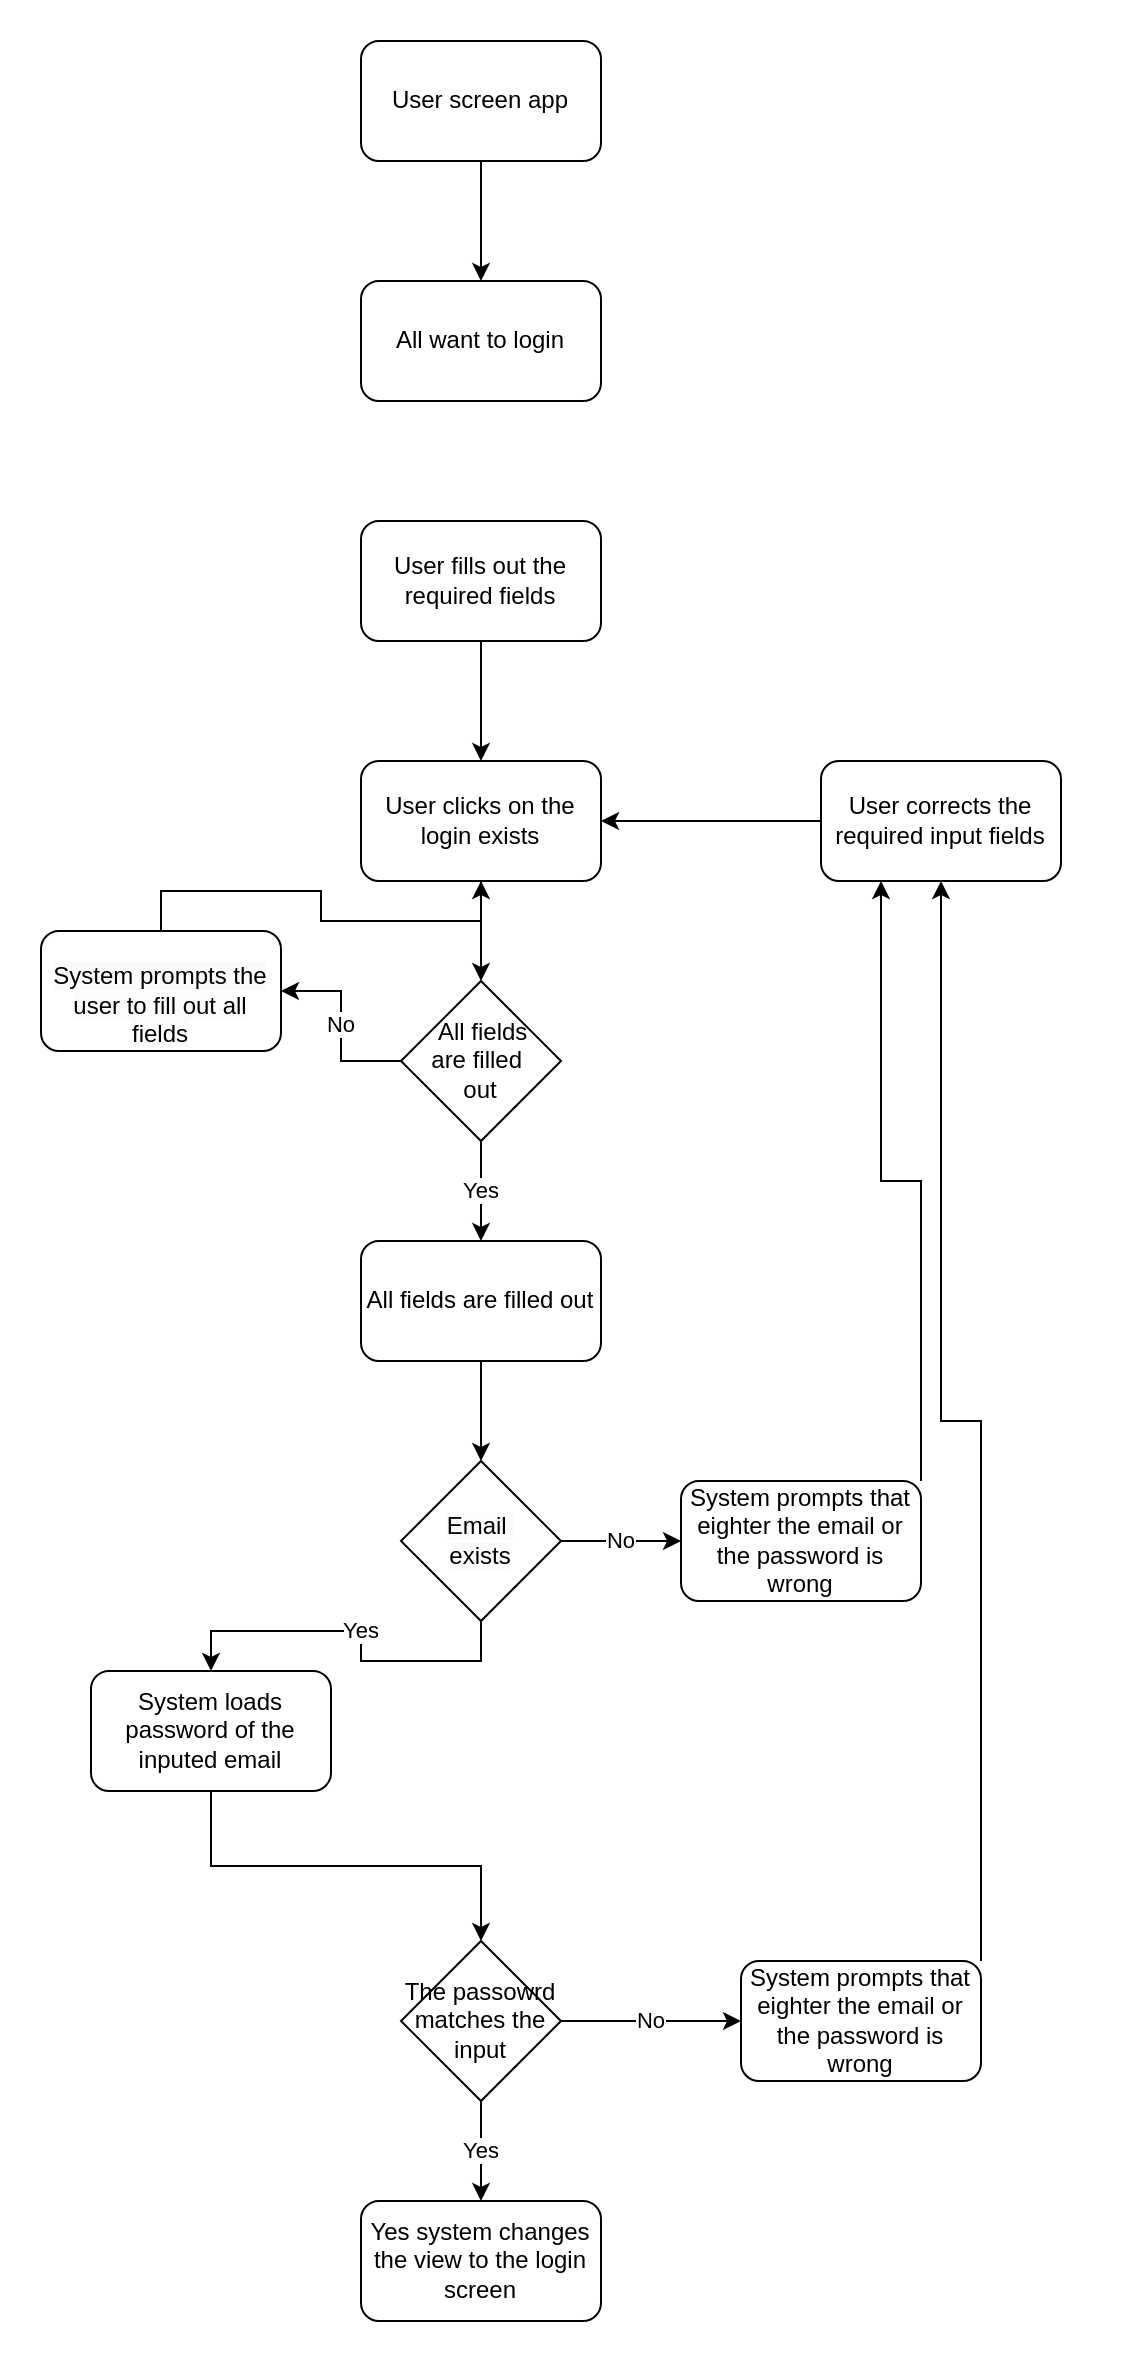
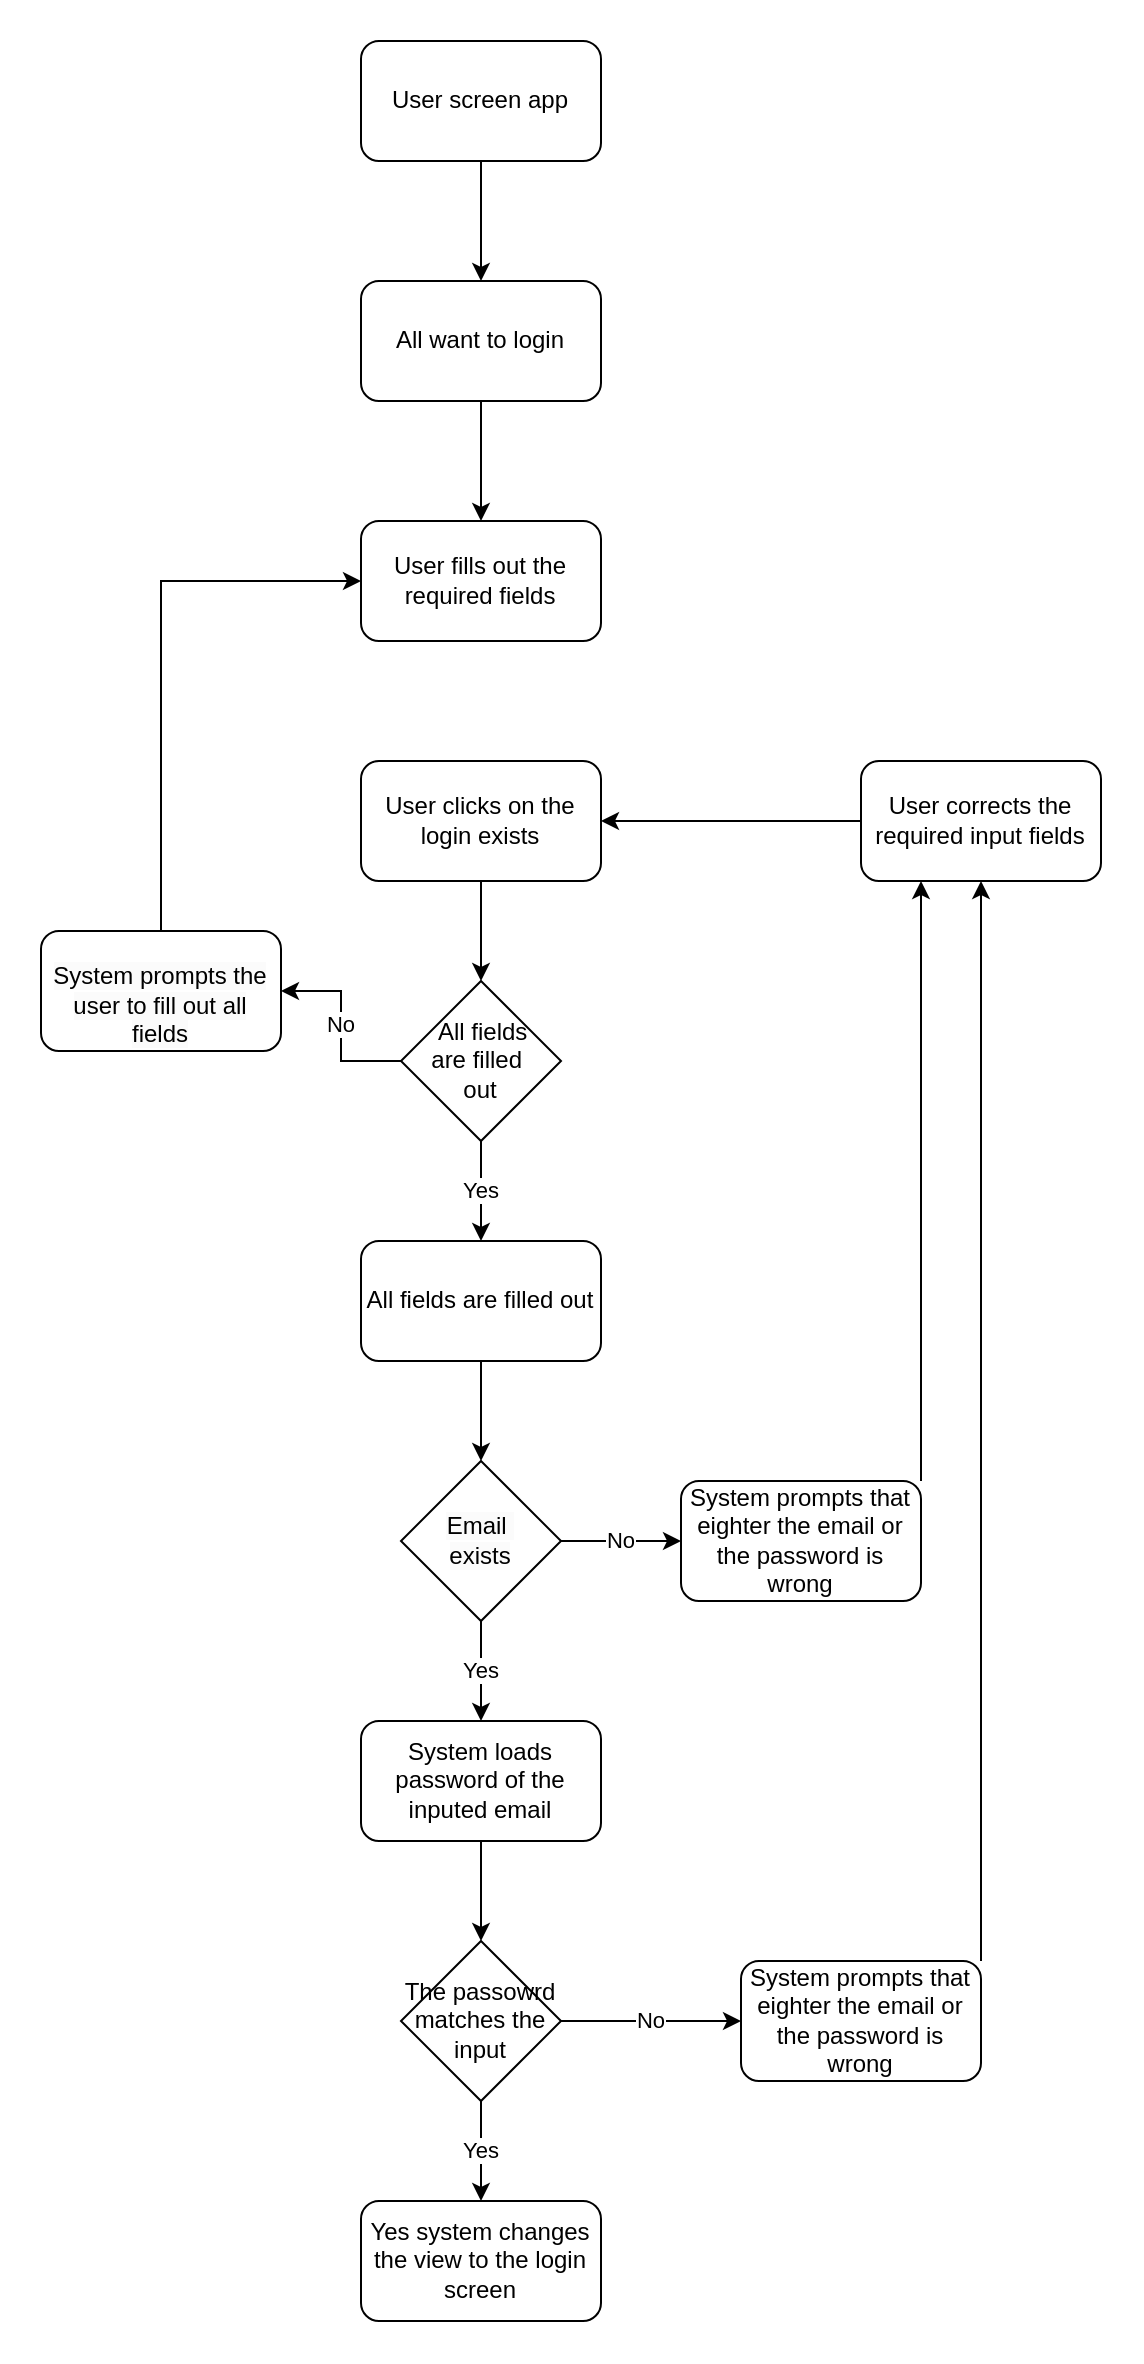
  <mxCell id="0" />
  <mxCell id="1" parent="0" />
  <mxCell id="2" style="edgeStyle=orthogonalEdgeStyle;rounded=0;orthogonalLoop=1;jettySize=auto;html=1;exitX=0.5;exitY=1;exitDx=0;exitDy=0;entryX=0.5;entryY=0;entryDx=0;entryDy=0;" parent="1" source="3" target="5" edge="1"><mxGeometry relative="1" as="geometry" /></mxCell>
  <mxCell id="3" value="User screen app" style="rounded=1;whiteSpace=wrap;html=1;" parent="1" vertex="1"><mxGeometry x="180" y="20" width="120" height="60" as="geometry" /></mxCell>
+ <mxCell id="4" style="edgeStyle=orthogonalEdgeStyle;rounded=0;orthogonalLoop=1;jettySize=auto;html=1;exitX=0.5;exitY=1;exitDx=0;exitDy=0;entryX=0.5;entryY=0;entryDx=0;entryDy=0;" edge="1" parent="1" source="5" target="7"><mxGeometry relative="1" as="geometry" /></mxCell>
  <mxCell id="5" value="All want to login" style="rounded=1;whiteSpace=wrap;html=1;" parent="1" vertex="1"><mxGeometry x="180" y="140" width="120" height="60" as="geometry" /></mxCell>
- <mxCell id="6" style="edgeStyle=orthogonalEdgeStyle;rounded=0;orthogonalLoop=1;jettySize=auto;html=1;exitX=0.5;exitY=1;exitDx=0;exitDy=0;entryX=0.5;entryY=0;entryDx=0;entryDy=0;" edge="1" parent="1" source="7" target="9"><mxGeometry relative="1" as="geometry" /></mxCell>
  <mxCell id="7" value="User fills out the required fields" style="rounded=1;whiteSpace=wrap;html=1;" vertex="1" parent="1"><mxGeometry x="180" y="260" width="120" height="60" as="geometry" /></mxCell>
  <mxCell id="8" style="edgeStyle=orthogonalEdgeStyle;rounded=0;orthogonalLoop=1;jettySize=auto;html=1;exitX=0.5;exitY=1;exitDx=0;exitDy=0;entryX=0.5;entryY=0;entryDx=0;entryDy=0;" edge="1" parent="1" source="9" target="12"><mxGeometry relative="1" as="geometry" /></mxCell>
  <mxCell id="9" value="User clicks on the login exists" style="rounded=1;whiteSpace=wrap;html=1;" vertex="1" parent="1"><mxGeometry x="180" y="380" width="120" height="60" as="geometry" /></mxCell>
  <mxCell id="10" value="No" style="edgeStyle=orthogonalEdgeStyle;rounded=0;orthogonalLoop=1;jettySize=auto;html=1;exitX=0;exitY=0.5;exitDx=0;exitDy=0;entryX=1;entryY=0.5;entryDx=0;entryDy=0;" edge="1" parent="1" source="12" target="14"><mxGeometry relative="1" as="geometry" /></mxCell>
  <mxCell id="11" value="Yes" style="edgeStyle=orthogonalEdgeStyle;rounded=0;orthogonalLoop=1;jettySize=auto;html=1;exitX=0.5;exitY=1;exitDx=0;exitDy=0;" edge="1" parent="1" source="12" target="16"><mxGeometry relative="1" as="geometry" /></mxCell>
  <mxCell id="12" value="&amp;nbsp; All fields&amp;nbsp;&lt;div&gt;are filled&amp;nbsp;&lt;/div&gt;&lt;div&gt;out&lt;/div&gt;" style="rhombus;whiteSpace=wrap;html=1;" vertex="1" parent="1"><mxGeometry x="200" y="490" width="80" height="80" as="geometry" /></mxCell>
- <mxCell id="13" style="edgeStyle=orthogonalEdgeStyle;rounded=0;orthogonalLoop=1;jettySize=auto;html=1;exitX=0.5;exitY=0;exitDx=0;exitDy=0;" edge="1" parent="1" source="14" target="9"><mxGeometry relative="1" as="geometry" /></mxCell>
+ <mxCell id="13" style="edgeStyle=orthogonalEdgeStyle;rounded=0;orthogonalLoop=1;jettySize=auto;html=1;exitX=0.5;exitY=0;exitDx=0;exitDy=0;entryX=0;entryY=0.5;entryDx=0;entryDy=0;" edge="1" parent="1" source="14" target="7"><mxGeometry relative="1" as="geometry" /></mxCell>
  <mxCell id="14" value="&lt;br&gt;&lt;span style=&quot;color: rgb(0, 0, 0); font-family: Helvetica; font-size: 12px; font-style: normal; font-variant-ligatures: normal; font-variant-caps: normal; font-weight: 400; letter-spacing: normal; orphans: 2; text-align: center; text-indent: 0px; text-transform: none; widows: 2; word-spacing: 0px; -webkit-text-stroke-width: 0px; white-space: normal; background-color: rgb(251, 251, 251); text-decoration-thickness: initial; text-decoration-style: initial; text-decoration-color: initial; display: inline !important; float: none;&quot;&gt;System prompts the user to fill out all fields&lt;/span&gt;" style="rounded=1;whiteSpace=wrap;html=1;" vertex="1" parent="1"><mxGeometry x="20" y="465" width="120" height="60" as="geometry" /></mxCell>
  <mxCell id="15" style="edgeStyle=orthogonalEdgeStyle;rounded=0;orthogonalLoop=1;jettySize=auto;html=1;exitX=0.5;exitY=1;exitDx=0;exitDy=0;entryX=0.5;entryY=0;entryDx=0;entryDy=0;" edge="1" parent="1" source="16" target="19"><mxGeometry relative="1" as="geometry" /></mxCell>
  <mxCell id="16" value="All fields are filled out" style="rounded=1;whiteSpace=wrap;html=1;" vertex="1" parent="1"><mxGeometry x="180" y="620" width="120" height="60" as="geometry" /></mxCell>
  <mxCell id="17" value="No" style="edgeStyle=orthogonalEdgeStyle;rounded=0;orthogonalLoop=1;jettySize=auto;html=1;exitX=1;exitY=0.5;exitDx=0;exitDy=0;entryX=0;entryY=0.5;entryDx=0;entryDy=0;" edge="1" parent="1" source="19" target="21"><mxGeometry relative="1" as="geometry" /></mxCell>
  <mxCell id="18" value="Yes" style="edgeStyle=orthogonalEdgeStyle;rounded=0;orthogonalLoop=1;jettySize=auto;html=1;exitX=0.5;exitY=1;exitDx=0;exitDy=0;entryX=0.5;entryY=0;entryDx=0;entryDy=0;" edge="1" parent="1" source="19" target="25"><mxGeometry relative="1" as="geometry" /></mxCell>
  <mxCell id="19" value="&lt;div&gt;&lt;span style=&quot;color: rgb(0, 0, 0); font-family: Helvetica; font-size: 12px; font-style: normal; font-variant-ligatures: normal; font-variant-caps: normal; font-weight: 400; letter-spacing: normal; orphans: 2; text-align: center; text-indent: 0px; text-transform: none; widows: 2; word-spacing: 0px; -webkit-text-stroke-width: 0px; white-space: normal; background-color: rgb(251, 251, 251); text-decoration-thickness: initial; text-decoration-style: initial; text-decoration-color: initial; display: inline !important; float: none;&quot;&gt;Email&amp;nbsp;&lt;/span&gt;&lt;/div&gt;&lt;div&gt;&lt;span style=&quot;color: rgb(0, 0, 0); font-family: Helvetica; font-size: 12px; font-style: normal; font-variant-ligatures: normal; font-variant-caps: normal; font-weight: 400; letter-spacing: normal; orphans: 2; text-align: center; text-indent: 0px; text-transform: none; widows: 2; word-spacing: 0px; -webkit-text-stroke-width: 0px; white-space: normal; background-color: rgb(251, 251, 251); text-decoration-thickness: initial; text-decoration-style: initial; text-decoration-color: initial; display: inline !important; float: none;&quot;&gt;exists&lt;/span&gt;&lt;/div&gt;" style="rhombus;whiteSpace=wrap;html=1;" vertex="1" parent="1"><mxGeometry x="200" y="730" width="80" height="80" as="geometry" /></mxCell>
  <mxCell id="20" style="edgeStyle=orthogonalEdgeStyle;rounded=0;orthogonalLoop=1;jettySize=auto;html=1;exitX=1;exitY=0;exitDx=0;exitDy=0;entryX=0.25;entryY=1;entryDx=0;entryDy=0;" edge="1" parent="1" source="21" target="23"><mxGeometry relative="1" as="geometry" /></mxCell>
  <mxCell id="21" value="System prompts that eighter the email or the password is wrong" style="rounded=1;whiteSpace=wrap;html=1;" vertex="1" parent="1"><mxGeometry x="340" y="740" width="120" height="60" as="geometry" /></mxCell>
  <mxCell id="22" style="edgeStyle=orthogonalEdgeStyle;rounded=0;orthogonalLoop=1;jettySize=auto;html=1;exitX=0;exitY=0.5;exitDx=0;exitDy=0;entryX=1;entryY=0.5;entryDx=0;entryDy=0;" edge="1" parent="1" source="23" target="9"><mxGeometry relative="1" as="geometry" /></mxCell>
- <mxCell id="23" value="User corrects the required input fields" style="rounded=1;whiteSpace=wrap;html=1;" vertex="1" parent="1"><mxGeometry x="410" y="380" width="120" height="60" as="geometry" /></mxCell>
+ <mxCell id="23" value="User corrects the required input fields" style="rounded=1;whiteSpace=wrap;html=1;" vertex="1" parent="1"><mxGeometry x="430" y="380" width="120" height="60" as="geometry" /></mxCell>
  <mxCell id="24" style="edgeStyle=orthogonalEdgeStyle;rounded=0;orthogonalLoop=1;jettySize=auto;html=1;exitX=0.5;exitY=1;exitDx=0;exitDy=0;entryX=0.5;entryY=0;entryDx=0;entryDy=0;" edge="1" parent="1" source="25" target="28"><mxGeometry relative="1" as="geometry" /></mxCell>
- <mxCell id="25" value="System loads password of the inputed email" style="rounded=1;whiteSpace=wrap;html=1;" vertex="1" parent="1"><mxGeometry x="45" y="835" width="120" height="60" as="geometry" /></mxCell>
+ <mxCell id="25" value="System loads password of the inputed email" style="rounded=1;whiteSpace=wrap;html=1;" vertex="1" parent="1"><mxGeometry x="180" y="860" width="120" height="60" as="geometry" /></mxCell>
  <mxCell id="26" value="No" style="edgeStyle=orthogonalEdgeStyle;rounded=0;orthogonalLoop=1;jettySize=auto;html=1;exitX=1;exitY=0.5;exitDx=0;exitDy=0;entryX=0;entryY=0.5;entryDx=0;entryDy=0;" edge="1" parent="1" source="28" target="30"><mxGeometry relative="1" as="geometry" /></mxCell>
  <mxCell id="27" value="Yes" style="edgeStyle=orthogonalEdgeStyle;rounded=0;orthogonalLoop=1;jettySize=auto;html=1;exitX=0.5;exitY=1;exitDx=0;exitDy=0;entryX=0.5;entryY=0;entryDx=0;entryDy=0;" edge="1" parent="1" source="28" target="31"><mxGeometry relative="1" as="geometry" /></mxCell>
  <mxCell id="28" value="The passowrd matches the input" style="rhombus;whiteSpace=wrap;html=1;" vertex="1" parent="1"><mxGeometry x="200" y="970" width="80" height="80" as="geometry" /></mxCell>
  <mxCell id="29" style="edgeStyle=orthogonalEdgeStyle;rounded=0;orthogonalLoop=1;jettySize=auto;html=1;exitX=1;exitY=0;exitDx=0;exitDy=0;entryX=0.5;entryY=1;entryDx=0;entryDy=0;" edge="1" parent="1" source="30" target="23"><mxGeometry relative="1" as="geometry" /></mxCell>
  <mxCell id="30" value="System prompts that eighter the email or the password is wrong" style="rounded=1;whiteSpace=wrap;html=1;" vertex="1" parent="1"><mxGeometry x="370" y="980" width="120" height="60" as="geometry" /></mxCell>
  <mxCell id="31" value="Yes system changes the view to the login screen" style="rounded=1;whiteSpace=wrap;html=1;" vertex="1" parent="1"><mxGeometry x="180" y="1100" width="120" height="60" as="geometry" /></mxCell>
